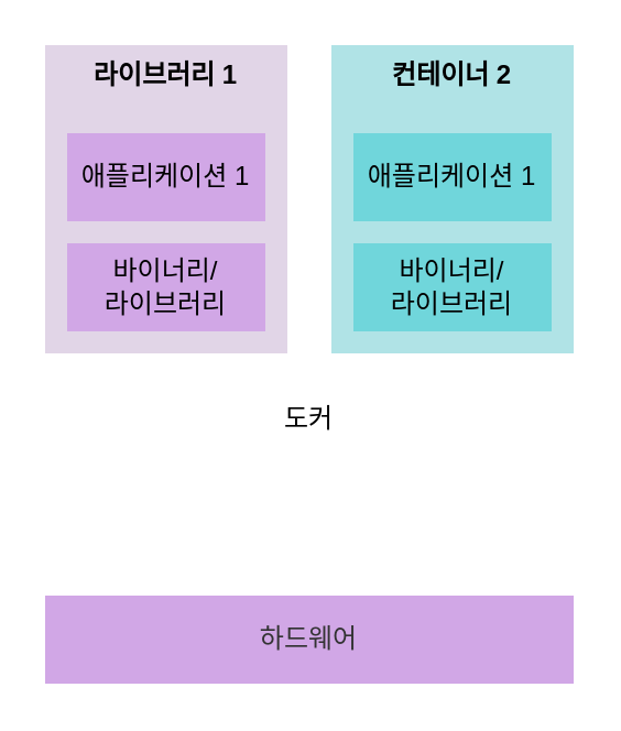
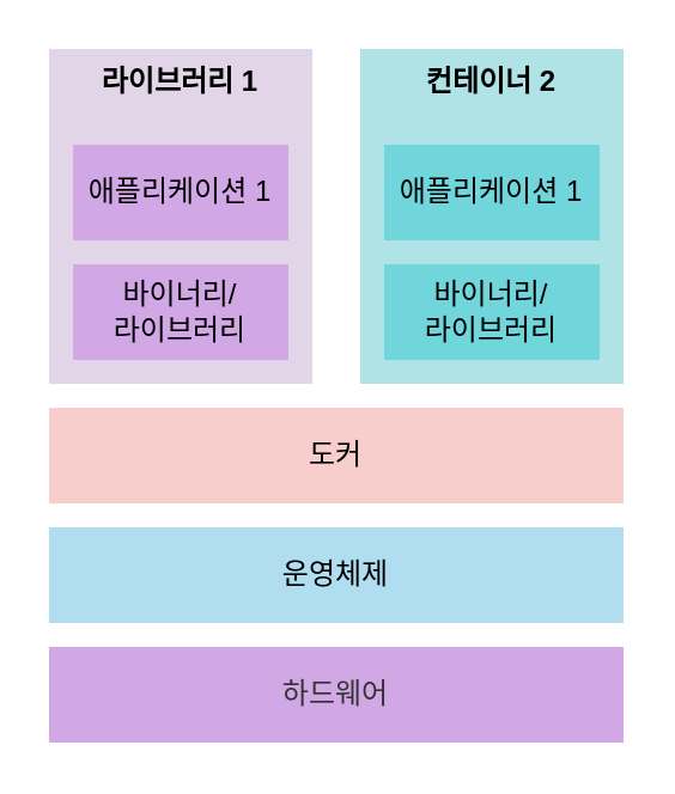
  <mxCell id="0" />
  <mxCell id="1" parent="0" />
  <mxCell id="2" value="라이브러리 1" style="rounded=0;whiteSpace=wrap;html=1;verticalAlign=top;fontStyle=1;fillColor=#e1d5e7;strokeColor=none;" vertex="1" parent="1"><mxGeometry x="20" y="20" width="110" height="140" as="geometry" /></mxCell>
  <mxCell id="3" value="애플리케이션 1" style="rounded=0;whiteSpace=wrap;html=1;fillColor=#D1A7E6;strokeColor=none;" vertex="1" parent="1"><mxGeometry x="30" y="60" width="90" height="40" as="geometry" /></mxCell>
  <mxCell id="4" value="바이너리/&lt;div&gt;라이브러리&lt;/div&gt;" style="rounded=0;whiteSpace=wrap;html=1;fillColor=#D1A7E6;strokeColor=none;" vertex="1" parent="1"><mxGeometry x="30" y="110" width="90" height="40" as="geometry" /></mxCell>
  <mxCell id="5" value="컨테이너 2" style="rounded=0;whiteSpace=wrap;html=1;verticalAlign=top;fontStyle=1;fillColor=#b0e3e6;strokeColor=none;" vertex="1" parent="1"><mxGeometry x="150" y="20" width="110" height="140" as="geometry" /></mxCell>
  <mxCell id="6" value="애플리케이션 1" style="rounded=0;whiteSpace=wrap;html=1;fillColor=#70D6DB;strokeColor=none;" vertex="1" parent="1"><mxGeometry x="160" y="60" width="90" height="40" as="geometry" /></mxCell>
  <mxCell id="7" value="바이너리/&lt;div&gt;라이브러리&lt;/div&gt;" style="rounded=0;whiteSpace=wrap;html=1;fillColor=#70D6DB;strokeColor=none;" vertex="1" parent="1"><mxGeometry x="160" y="110" width="90" height="40" as="geometry" /></mxCell>
- <mxCell id="8" value="도커" style="rounded=0;whiteSpace=wrap;html=1;fillColor=#ffffff;strokeColor=none;" vertex="1" parent="1"><mxGeometry x="20" y="170" width="240" height="40" as="geometry" /></mxCell>
+ <mxCell id="8" value="도커" style="rounded=0;whiteSpace=wrap;html=1;fillColor=#f8cecc;strokeColor=none;" vertex="1" parent="1"><mxGeometry x="20" y="170" width="240" height="40" as="geometry" /></mxCell>
+ <mxCell id="9" value="운영체제" style="rounded=0;whiteSpace=wrap;html=1;fillColor=#b1ddf0;strokeColor=none;" vertex="1" parent="1"><mxGeometry x="20" y="220" width="240" height="40" as="geometry" /></mxCell>
  <mxCell id="10" value="하드웨어" style="rounded=0;whiteSpace=wrap;html=1;fillColor=#d1a7e6;fontColor=#333333;strokeColor=none;" vertex="1" parent="1"><mxGeometry x="20" y="270" width="240" height="40" as="geometry" /></mxCell>
